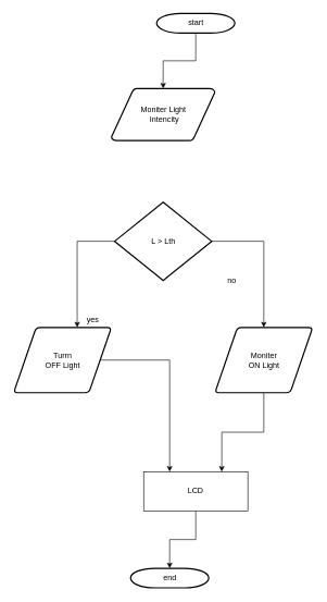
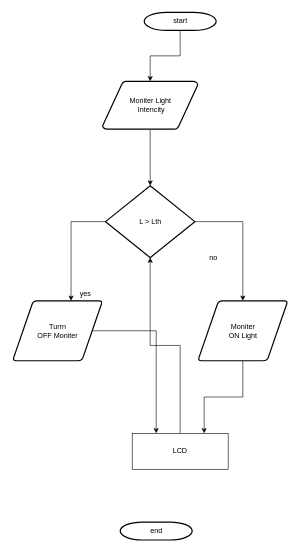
  <mxCell id="0" />
  <mxCell id="1" parent="0" />
  <mxCell id="2" style="edgeStyle=orthogonalEdgeStyle;rounded=0;orthogonalLoop=1;jettySize=auto;html=1;" parent="1" source="3" target="5" edge="1"><mxGeometry relative="1" as="geometry" /></mxCell>
  <mxCell id="3" value="start" style="shape=mxgraph.flowchart.terminator;strokeWidth=2;gradientColor=none;gradientDirection=north;fontStyle=0;html=1;" parent="1" vertex="1"><mxGeometry x="240" y="20" width="120" height="30" as="geometry" /></mxCell>
+ <mxCell id="4" style="edgeStyle=orthogonalEdgeStyle;rounded=0;orthogonalLoop=1;jettySize=auto;html=1;entryX=0.5;entryY=0;entryDx=0;entryDy=0;entryPerimeter=0;" edge="1" parent="1" source="5" target="8"><mxGeometry relative="1" as="geometry" /></mxCell>
  <mxCell id="5" value="Moniter Light&lt;br&gt;&amp;nbsp;Intencity" style="shape=mxgraph.flowchart.data;strokeWidth=2;gradientColor=none;gradientDirection=north;fontStyle=0;html=1;" parent="1" vertex="1"><mxGeometry x="170.5" y="135" width="159" height="80" as="geometry" /></mxCell>
  <mxCell id="6" style="edgeStyle=orthogonalEdgeStyle;rounded=0;orthogonalLoop=1;jettySize=auto;html=1;entryX=0.5;entryY=0;entryDx=0;entryDy=0;" parent="1" source="8" target="15" edge="1"><mxGeometry relative="1" as="geometry"><mxPoint x="490" y="461" as="targetPoint" /></mxGeometry></mxCell>
  <mxCell id="7" style="edgeStyle=orthogonalEdgeStyle;rounded=0;orthogonalLoop=1;jettySize=auto;html=1;entryX=0.65;entryY=0;entryDx=0;entryDy=0;entryPerimeter=0;" parent="1" source="8" target="13" edge="1"><mxGeometry relative="1" as="geometry" /></mxCell>
  <mxCell id="8" value="L &amp;gt; Lth" style="shape=mxgraph.flowchart.decision;strokeWidth=2;gradientColor=none;gradientDirection=north;fontStyle=0;html=1;" parent="1" vertex="1"><mxGeometry x="175.5" y="309" width="149" height="120" as="geometry" /></mxCell>
  <mxCell id="9" value="yes" style="text;fontStyle=0;html=1;strokeColor=none;gradientColor=none;fillColor=none;strokeWidth=2;" parent="1" vertex="1"><mxGeometry x="130.5" y="475" width="40" height="26" as="geometry" /></mxCell>
  <mxCell id="10" value="no" style="text;fontStyle=0;html=1;strokeColor=none;gradientColor=none;fillColor=none;strokeWidth=2;align=center;" parent="1" vertex="1"><mxGeometry x="335" y="415" width="40" height="26" as="geometry" /></mxCell>
  <mxCell id="11" value="end" style="shape=mxgraph.flowchart.terminator;strokeWidth=2;gradientColor=none;gradientDirection=north;fontStyle=0;html=1;" parent="1" vertex="1"><mxGeometry x="200" y="870" width="120" height="30" as="geometry" /></mxCell>
  <mxCell id="12" style="edgeStyle=orthogonalEdgeStyle;rounded=0;orthogonalLoop=1;jettySize=auto;html=1;entryX=0.25;entryY=0;entryDx=0;entryDy=0;" edge="1" parent="1" source="13" target="17"><mxGeometry relative="1" as="geometry" /></mxCell>
- <mxCell id="13" value="Turrn &lt;br&gt;OFF Light" style="shape=parallelogram;html=1;strokeWidth=2;perimeter=parallelogramPerimeter;whiteSpace=wrap;rounded=1;arcSize=12;size=0.23;" parent="1" vertex="1"><mxGeometry x="20.5" y="501" width="150" height="100" as="geometry" /></mxCell>
+ <mxCell id="13" value="Turrn &lt;br&gt;OFF Moniter" style="shape=parallelogram;html=1;strokeWidth=2;perimeter=parallelogramPerimeter;whiteSpace=wrap;rounded=1;arcSize=12;size=0.23;" parent="1" vertex="1"><mxGeometry x="20.5" y="501" width="150" height="100" as="geometry" /></mxCell>
  <mxCell id="14" style="edgeStyle=orthogonalEdgeStyle;rounded=0;orthogonalLoop=1;jettySize=auto;html=1;entryX=0.75;entryY=0;entryDx=0;entryDy=0;" edge="1" parent="1" source="15" target="17"><mxGeometry relative="1" as="geometry" /></mxCell>
  <mxCell id="15" value="Moniter &lt;br&gt;ON Light" style="shape=parallelogram;html=1;strokeWidth=2;perimeter=parallelogramPerimeter;whiteSpace=wrap;rounded=1;arcSize=12;size=0.23;" parent="1" vertex="1"><mxGeometry x="329.5" y="501" width="150" height="100" as="geometry" /></mxCell>
- <mxCell id="16" style="edgeStyle=orthogonalEdgeStyle;rounded=0;orthogonalLoop=1;jettySize=auto;html=1;entryX=0.5;entryY=0;entryDx=0;entryDy=0;entryPerimeter=0;" edge="1" parent="1" source="17" target="11"><mxGeometry relative="1" as="geometry" /></mxCell>
+ <mxCell id="16" style="edgeStyle=orthogonalEdgeStyle;rounded=0;orthogonalLoop=1;jettySize=auto;html=1;" edge="1" parent="1" source="17" target="8"><mxGeometry relative="1" as="geometry" /></mxCell>
  <mxCell id="17" value="LCD" style="rounded=0;whiteSpace=wrap;html=1;" vertex="1" parent="1"><mxGeometry x="220" y="722" width="160" height="60" as="geometry" /></mxCell>
